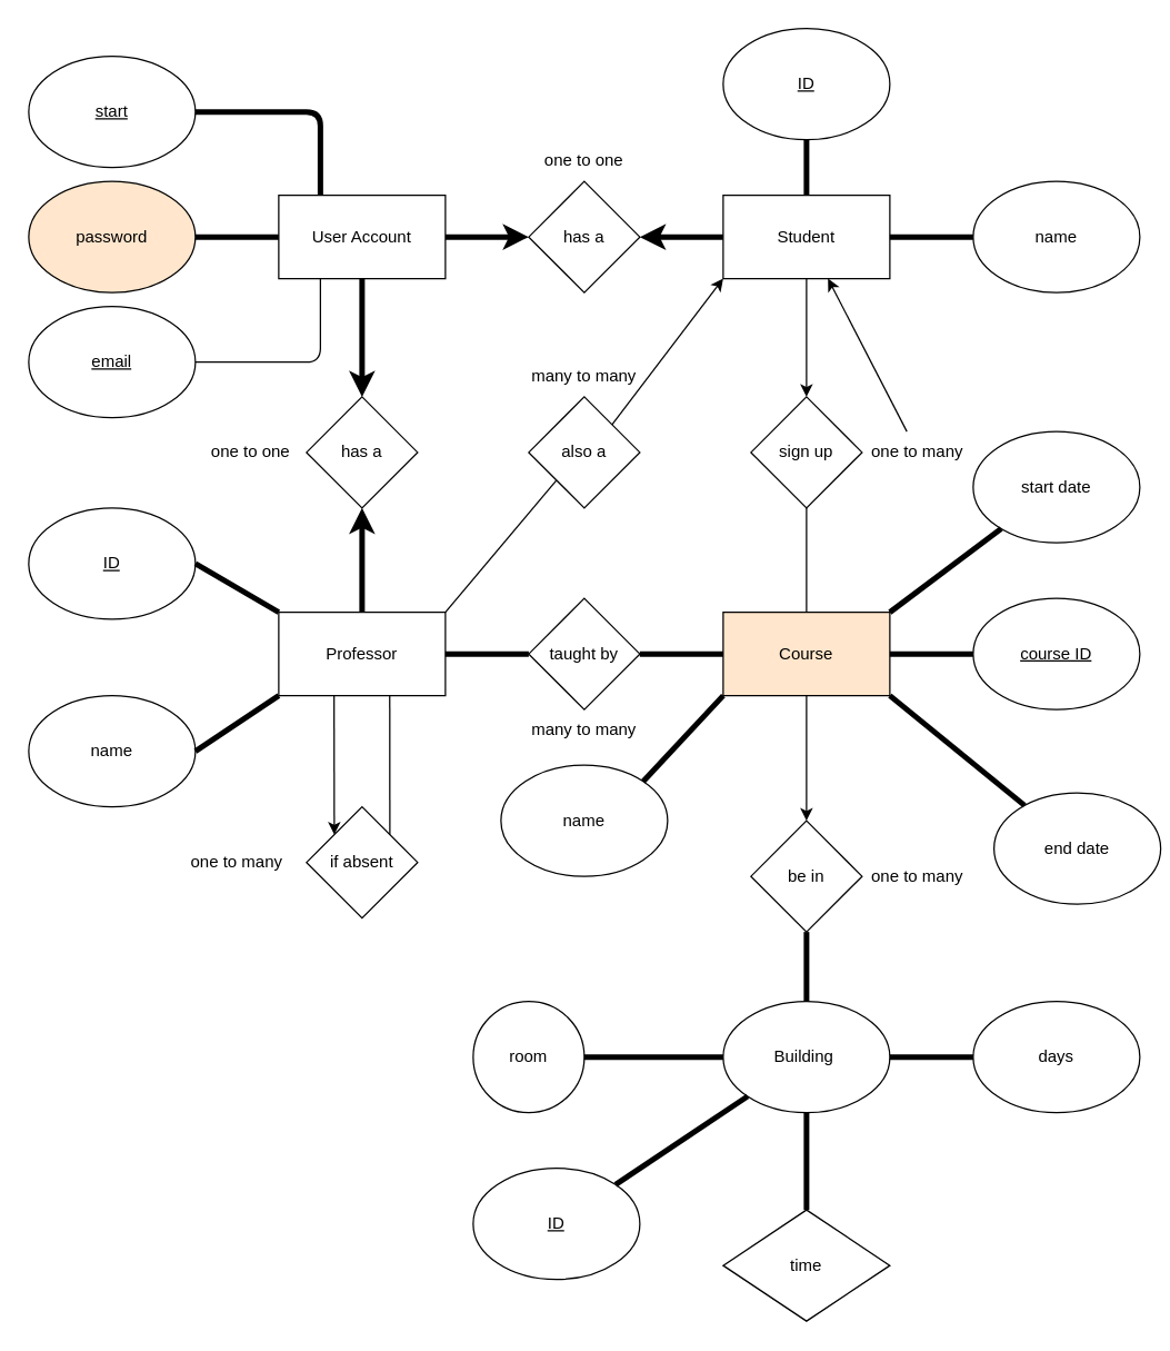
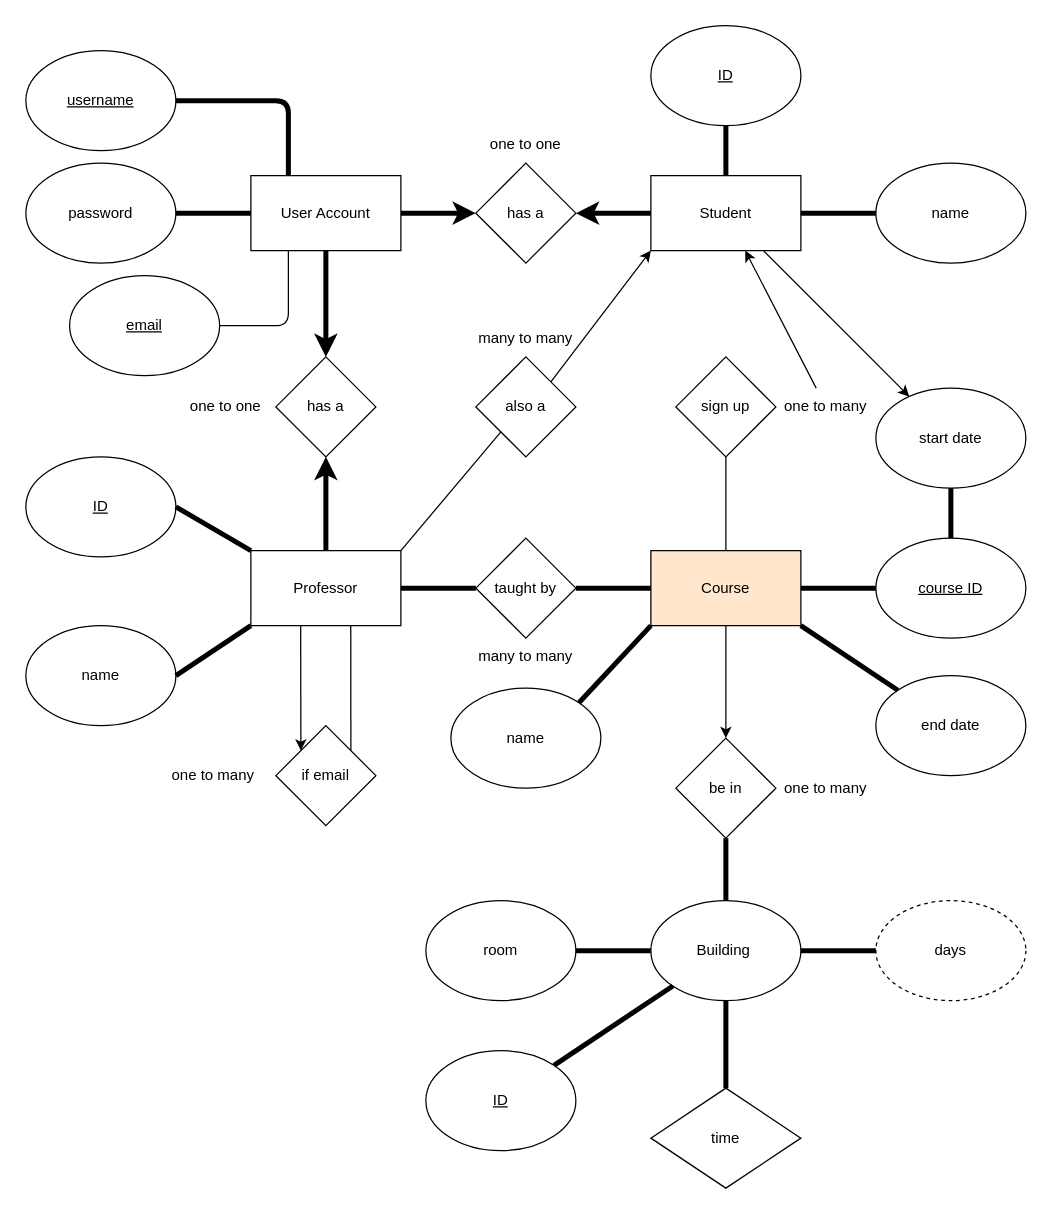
  <mxCell id="0" />
  <mxCell id="1" parent="0" />
  <mxCell id="2" style="edgeStyle=none;html=1;strokeWidth=4;" parent="1" source="4" target="21" edge="1"><mxGeometry relative="1" as="geometry" /></mxCell>
- <mxCell id="3" style="edgeStyle=none;html=1;entryX=0.5;entryY=0;entryDx=0;entryDy=0;strokeWidth=1;" parent="1" source="4" target="24" edge="1"><mxGeometry relative="1" as="geometry" /></mxCell>
+ <mxCell id="3" style="edgeStyle=none;html=1;strokeWidth=1;" parent="1" source="4" target="41" edge="1"><mxGeometry relative="1" as="geometry" /></mxCell>
  <mxCell id="4" value="Student" style="rounded=0;whiteSpace=wrap;html=1;" parent="1" vertex="1"><mxGeometry x="520" y="140" width="120" height="60" as="geometry" /></mxCell>
  <mxCell id="5" style="edgeStyle=none;html=1;entryX=0.5;entryY=0;entryDx=0;entryDy=0;" parent="1" source="6" target="48" edge="1"><mxGeometry relative="1" as="geometry" /></mxCell>
  <mxCell id="6" value="Course" style="rounded=0;whiteSpace=wrap;html=1;fillColor=#ffe6cc;" parent="1" vertex="1"><mxGeometry x="520" y="440" width="120" height="60" as="geometry" /></mxCell>
  <mxCell id="7" style="edgeStyle=none;html=1;entryX=0;entryY=0.5;entryDx=0;entryDy=0;strokeWidth=4;" parent="1" source="9" target="21" edge="1"><mxGeometry relative="1" as="geometry" /></mxCell>
  <mxCell id="8" style="edgeStyle=none;html=1;entryX=0.5;entryY=0;entryDx=0;entryDy=0;strokeWidth=4;" parent="1" source="9" target="58" edge="1"><mxGeometry relative="1" as="geometry" /></mxCell>
  <mxCell id="9" value="User Account" style="rounded=0;whiteSpace=wrap;html=1;" parent="1" vertex="1"><mxGeometry x="200" y="140" width="120" height="60" as="geometry" /></mxCell>
  <mxCell id="10" style="edgeStyle=none;html=1;entryX=0.5;entryY=1;entryDx=0;entryDy=0;strokeWidth=4;" parent="1" source="12" target="58" edge="1"><mxGeometry relative="1" as="geometry" /></mxCell>
  <mxCell id="11" style="edgeStyle=none;html=1;entryX=0;entryY=0;entryDx=0;entryDy=0;strokeWidth=1;exitX=0.332;exitY=1;exitDx=0;exitDy=0;exitPerimeter=0;" parent="1" source="12" target="45" edge="1"><mxGeometry relative="1" as="geometry" /></mxCell>
  <mxCell id="12" value="Professor" style="rounded=0;whiteSpace=wrap;html=1;" parent="1" vertex="1"><mxGeometry x="200" y="440" width="120" height="60" as="geometry" /></mxCell>
- <mxCell id="13" value="&lt;u&gt;start&lt;/u&gt;" style="ellipse;whiteSpace=wrap;html=1;" parent="1" vertex="1"><mxGeometry x="20" y="40" width="120" height="80" as="geometry" /></mxCell>
- <mxCell id="14" value="password" style="ellipse;whiteSpace=wrap;html=1;fillColor=#ffe6cc;" parent="1" vertex="1"><mxGeometry x="20" y="130" width="120" height="80" as="geometry" /></mxCell>
- <mxCell id="15" value="&lt;u&gt;email&lt;/u&gt;" style="ellipse;whiteSpace=wrap;html=1;" parent="1" vertex="1"><mxGeometry x="20" y="220" width="120" height="80" as="geometry" /></mxCell>
+ <mxCell id="13" value="&lt;u&gt;username&lt;/u&gt;" style="ellipse;whiteSpace=wrap;html=1;" parent="1" vertex="1"><mxGeometry x="20" y="40" width="120" height="80" as="geometry" /></mxCell>
+ <mxCell id="14" value="password" style="ellipse;whiteSpace=wrap;html=1;" parent="1" vertex="1"><mxGeometry x="20" y="130" width="120" height="80" as="geometry" /></mxCell>
+ <mxCell id="15" value="&lt;u&gt;email&lt;/u&gt;" style="ellipse;whiteSpace=wrap;html=1;" parent="1" vertex="1"><mxGeometry x="55" y="220" width="120" height="80" as="geometry" /></mxCell>
  <mxCell id="16" value="&lt;u&gt;ID&lt;/u&gt;" style="ellipse;whiteSpace=wrap;html=1;" parent="1" vertex="1"><mxGeometry x="520" y="20" width="120" height="80" as="geometry" /></mxCell>
  <mxCell id="17" value="name" style="ellipse;whiteSpace=wrap;html=1;" parent="1" vertex="1"><mxGeometry x="700" y="130" width="120" height="80" as="geometry" /></mxCell>
  <mxCell id="18" value="" style="endArrow=none;html=1;exitX=1;exitY=0.5;exitDx=0;exitDy=0;entryX=0.25;entryY=0;entryDx=0;entryDy=0;strokeWidth=4;" parent="1" source="13" target="9" edge="1"><mxGeometry width="50" height="50" relative="1" as="geometry"><mxPoint x="200" y="100" as="sourcePoint" /><mxPoint x="250" y="50" as="targetPoint" /><Array as="points"><mxPoint x="230" y="80" /></Array></mxGeometry></mxCell>
  <mxCell id="19" value="" style="endArrow=none;html=1;exitX=1;exitY=0.5;exitDx=0;exitDy=0;entryX=0;entryY=0.5;entryDx=0;entryDy=0;strokeWidth=4;" parent="1" source="14" target="9" edge="1"><mxGeometry width="50" height="50" relative="1" as="geometry"><mxPoint x="200" y="280" as="sourcePoint" /><mxPoint x="250" y="230" as="targetPoint" /></mxGeometry></mxCell>
  <mxCell id="20" value="" style="endArrow=none;html=1;exitX=1;exitY=0.5;exitDx=0;exitDy=0;entryX=0.25;entryY=1;entryDx=0;entryDy=0;" parent="1" source="15" target="9" edge="1"><mxGeometry width="50" height="50" relative="1" as="geometry"><mxPoint x="230" y="300" as="sourcePoint" /><mxPoint x="280" y="250" as="targetPoint" /><Array as="points"><mxPoint x="230" y="260" /></Array></mxGeometry></mxCell>
  <mxCell id="21" value="has a" style="rhombus;whiteSpace=wrap;html=1;" parent="1" vertex="1"><mxGeometry x="380" y="130" width="80" height="80" as="geometry" /></mxCell>
  <mxCell id="22" value="" style="endArrow=none;html=1;strokeWidth=4;entryX=0.5;entryY=1;entryDx=0;entryDy=0;exitX=0.5;exitY=0;exitDx=0;exitDy=0;" parent="1" source="4" target="16" edge="1"><mxGeometry width="50" height="50" relative="1" as="geometry"><mxPoint x="490" y="330" as="sourcePoint" /><mxPoint x="540" y="280" as="targetPoint" /></mxGeometry></mxCell>
  <mxCell id="23" value="" style="endArrow=none;html=1;strokeWidth=4;entryX=0;entryY=0.5;entryDx=0;entryDy=0;exitX=1;exitY=0.5;exitDx=0;exitDy=0;" parent="1" source="4" target="17" edge="1"><mxGeometry width="50" height="50" relative="1" as="geometry"><mxPoint x="650" y="290" as="sourcePoint" /><mxPoint x="700" y="240" as="targetPoint" /></mxGeometry></mxCell>
  <mxCell id="24" value="sign up" style="rhombus;whiteSpace=wrap;html=1;" parent="1" vertex="1"><mxGeometry x="540" y="285" width="80" height="80" as="geometry" /></mxCell>
  <mxCell id="25" value="" style="endArrow=none;html=1;strokeWidth=1;entryX=0.5;entryY=1;entryDx=0;entryDy=0;exitX=0.5;exitY=0;exitDx=0;exitDy=0;" parent="1" source="6" target="24" edge="1"><mxGeometry width="50" height="50" relative="1" as="geometry"><mxPoint x="380" y="420" as="sourcePoint" /><mxPoint x="430" y="370" as="targetPoint" /></mxGeometry></mxCell>
  <mxCell id="26" value="&lt;u&gt;course ID&lt;/u&gt;" style="ellipse;whiteSpace=wrap;html=1;" parent="1" vertex="1"><mxGeometry x="700" y="430" width="120" height="80" as="geometry" /></mxCell>
  <mxCell id="27" value="" style="endArrow=none;html=1;strokeWidth=4;entryX=0;entryY=0.5;entryDx=0;entryDy=0;exitX=1;exitY=0.5;exitDx=0;exitDy=0;" parent="1" source="6" target="26" edge="1"><mxGeometry width="50" height="50" relative="1" as="geometry"><mxPoint x="620" y="570" as="sourcePoint" /><mxPoint x="670" y="520" as="targetPoint" /></mxGeometry></mxCell>
  <mxCell id="28" value="Building&amp;nbsp;" style="ellipse;whiteSpace=wrap;html=1;" parent="1" vertex="1"><mxGeometry x="520" y="720" width="120" height="80" as="geometry" /></mxCell>
  <mxCell id="29" value="taught by" style="rhombus;whiteSpace=wrap;html=1;" parent="1" vertex="1"><mxGeometry x="380" y="430" width="80" height="80" as="geometry" /></mxCell>
  <mxCell id="30" value="" style="endArrow=none;html=1;strokeWidth=4;endSize=6;startSize=6;entryX=0.5;entryY=1;entryDx=0;entryDy=0;exitX=0.5;exitY=0;exitDx=0;exitDy=0;" parent="1" source="28" target="48" edge="1"><mxGeometry width="50" height="50" relative="1" as="geometry"><mxPoint x="400" y="610" as="sourcePoint" /><mxPoint x="450" y="560" as="targetPoint" /></mxGeometry></mxCell>
  <mxCell id="31" value="name" style="ellipse;whiteSpace=wrap;html=1;" parent="1" vertex="1"><mxGeometry x="360" y="550" width="120" height="80" as="geometry" /></mxCell>
  <mxCell id="32" value="" style="endArrow=none;html=1;strokeWidth=4;exitX=1;exitY=0;exitDx=0;exitDy=0;endSize=6;startSize=6;entryX=0;entryY=1;entryDx=0;entryDy=0;" parent="1" source="31" target="6" edge="1"><mxGeometry width="50" height="50" relative="1" as="geometry"><mxPoint x="250.86" y="640" as="sourcePoint" /><mxPoint x="479.131" y="530" as="targetPoint" /></mxGeometry></mxCell>
  <mxCell id="33" value="" style="endArrow=none;html=1;strokeWidth=4;startSize=6;endSize=6;exitX=1;exitY=0.5;exitDx=0;exitDy=0;entryX=0;entryY=0.5;entryDx=0;entryDy=0;" parent="1" source="12" target="29" edge="1"><mxGeometry width="50" height="50" relative="1" as="geometry"><mxPoint x="250" y="570" as="sourcePoint" /><mxPoint x="370" y="510" as="targetPoint" /></mxGeometry></mxCell>
  <mxCell id="34" value="" style="endArrow=none;html=1;strokeWidth=4;startSize=6;endSize=6;entryX=0;entryY=0.5;entryDx=0;entryDy=0;exitX=1;exitY=0.5;exitDx=0;exitDy=0;" parent="1" source="29" target="6" edge="1"><mxGeometry width="50" height="50" relative="1" as="geometry"><mxPoint x="470" y="510" as="sourcePoint" /><mxPoint x="420" y="530" as="targetPoint" /></mxGeometry></mxCell>
  <mxCell id="35" value="name" style="ellipse;whiteSpace=wrap;html=1;" parent="1" vertex="1"><mxGeometry x="20" y="500" width="120" height="80" as="geometry" /></mxCell>
  <mxCell id="36" value="" style="endArrow=none;html=1;strokeWidth=4;startSize=6;endSize=6;entryX=0;entryY=1;entryDx=0;entryDy=0;exitX=1;exitY=0.5;exitDx=0;exitDy=0;" parent="1" source="35" target="12" edge="1"><mxGeometry width="50" height="50" relative="1" as="geometry"><mxPoint x="120" y="600" as="sourcePoint" /><mxPoint x="170" y="550" as="targetPoint" /></mxGeometry></mxCell>
  <mxCell id="37" value="one to one" style="text;html=1;strokeColor=none;fillColor=none;align=center;verticalAlign=middle;whiteSpace=wrap;rounded=0;" parent="1" vertex="1"><mxGeometry x="390" y="100" width="60" height="30" as="geometry" /></mxCell>
  <mxCell id="38" value="" style="edgeStyle=none;html=1;" parent="1" source="39" target="4" edge="1"><mxGeometry relative="1" as="geometry" /></mxCell>
  <mxCell id="39" value="one to many" style="text;html=1;strokeColor=none;fillColor=none;align=center;verticalAlign=middle;whiteSpace=wrap;rounded=0;" parent="1" vertex="1"><mxGeometry x="620" y="310" width="80" height="30" as="geometry" /></mxCell>
  <mxCell id="40" value="many to many" style="text;html=1;strokeColor=none;fillColor=none;align=center;verticalAlign=middle;whiteSpace=wrap;rounded=0;" parent="1" vertex="1"><mxGeometry x="380" y="510" width="80" height="30" as="geometry" /></mxCell>
  <mxCell id="41" value="start date" style="ellipse;whiteSpace=wrap;html=1;" parent="1" vertex="1"><mxGeometry x="700" y="310" width="120" height="80" as="geometry" /></mxCell>
- <mxCell id="42" value="" style="endArrow=none;html=1;strokeWidth=4;endSize=6;startSize=6;entryX=1;entryY=0;entryDx=0;entryDy=0;" parent="1" source="41" target="6" edge="1"><mxGeometry width="50" height="50" relative="1" as="geometry"><mxPoint x="400" y="395" as="sourcePoint" /><mxPoint x="640" y="285" as="targetPoint" /></mxGeometry></mxCell>
+ <mxCell id="42" value="" style="endArrow=none;html=1;strokeWidth=4;endSize=6;startSize=6;" parent="1" source="41" target="26" edge="1"><mxGeometry width="50" height="50" relative="1" as="geometry"><mxPoint x="400" y="395" as="sourcePoint" /><mxPoint x="640" y="285" as="targetPoint" /></mxGeometry></mxCell>
  <mxCell id="43" value="&lt;u&gt;ID&lt;/u&gt;" style="ellipse;whiteSpace=wrap;html=1;" parent="1" vertex="1"><mxGeometry x="20" y="365" width="120" height="80" as="geometry" /></mxCell>
  <mxCell id="44" value="" style="endArrow=none;html=1;strokeWidth=4;startSize=6;endSize=6;entryX=0;entryY=0;entryDx=0;entryDy=0;exitX=1;exitY=0.5;exitDx=0;exitDy=0;" parent="1" source="43" target="12" edge="1"><mxGeometry width="50" height="50" relative="1" as="geometry"><mxPoint x="300" y="450" as="sourcePoint" /><mxPoint x="380" y="320" as="targetPoint" /></mxGeometry></mxCell>
- <mxCell id="45" value="if absent" style="rhombus;whiteSpace=wrap;html=1;" parent="1" vertex="1"><mxGeometry x="220" y="580" width="80" height="80" as="geometry" /></mxCell>
+ <mxCell id="45" value="if email" style="rhombus;whiteSpace=wrap;html=1;" parent="1" vertex="1"><mxGeometry x="220" y="580" width="80" height="80" as="geometry" /></mxCell>
  <mxCell id="46" value="one to many" style="text;html=1;strokeColor=none;fillColor=none;align=center;verticalAlign=middle;whiteSpace=wrap;rounded=0;" parent="1" vertex="1"><mxGeometry x="130" y="605" width="80" height="30" as="geometry" /></mxCell>
  <mxCell id="47" value="" style="endArrow=none;html=1;exitX=1;exitY=0;exitDx=0;exitDy=0;entryX=0.666;entryY=1.002;entryDx=0;entryDy=0;entryPerimeter=0;" parent="1" source="45" target="12" edge="1"><mxGeometry width="50" height="50" relative="1" as="geometry"><mxPoint x="240" y="570" as="sourcePoint" /><mxPoint x="280" y="510" as="targetPoint" /></mxGeometry></mxCell>
  <mxCell id="48" value="be in" style="rhombus;whiteSpace=wrap;html=1;" parent="1" vertex="1"><mxGeometry x="540" y="590" width="80" height="80" as="geometry" /></mxCell>
  <mxCell id="49" value="one to many" style="text;html=1;strokeColor=none;fillColor=none;align=center;verticalAlign=middle;whiteSpace=wrap;rounded=0;" parent="1" vertex="1"><mxGeometry x="620" y="615" width="80" height="30" as="geometry" /></mxCell>
- <mxCell id="50" value="room" style="ellipse;whiteSpace=wrap;html=1;" parent="1" vertex="1"><mxGeometry x="340" y="720" width="80" height="80" as="geometry" /></mxCell>
+ <mxCell id="50" value="room" style="ellipse;whiteSpace=wrap;html=1;" parent="1" vertex="1"><mxGeometry x="340" y="720" width="120" height="80" as="geometry" /></mxCell>
  <mxCell id="51" value="" style="endArrow=none;html=1;entryX=0;entryY=0.5;entryDx=0;entryDy=0;strokeWidth=4;" parent="1" source="50" target="28" edge="1"><mxGeometry width="50" height="50" relative="1" as="geometry"><mxPoint x="450" y="830" as="sourcePoint" /><mxPoint x="550" y="770" as="targetPoint" /></mxGeometry></mxCell>
- <mxCell id="52" value="days" style="ellipse;whiteSpace=wrap;html=1;" parent="1" vertex="1"><mxGeometry x="700" y="720" width="120" height="80" as="geometry" /></mxCell>
+ <mxCell id="52" value="days" style="ellipse;whiteSpace=wrap;html=1;dashed=1;" parent="1" vertex="1"><mxGeometry x="700" y="720" width="120" height="80" as="geometry" /></mxCell>
  <mxCell id="53" value="" style="endArrow=none;html=1;entryX=1;entryY=0.5;entryDx=0;entryDy=0;exitX=0;exitY=0.5;exitDx=0;exitDy=0;strokeWidth=4;" parent="1" source="52" target="28" edge="1"><mxGeometry width="50" height="50" relative="1" as="geometry"><mxPoint x="550" y="740" as="sourcePoint" /><mxPoint x="650" y="680" as="targetPoint" /></mxGeometry></mxCell>
  <mxCell id="54" value="time" style="rhombus;whiteSpace=wrap;html=1;" parent="1" vertex="1"><mxGeometry x="520" y="870" width="120" height="80" as="geometry" /></mxCell>
  <mxCell id="55" value="" style="endArrow=none;html=1;entryX=0.5;entryY=1;entryDx=0;entryDy=0;strokeWidth=4;" parent="1" source="54" target="28" edge="1"><mxGeometry width="50" height="50" relative="1" as="geometry"><mxPoint x="540" y="830" as="sourcePoint" /><mxPoint x="640" y="770" as="targetPoint" /></mxGeometry></mxCell>
- <mxCell id="56" value="end date" style="ellipse;whiteSpace=wrap;html=1;" parent="1" vertex="1"><mxGeometry x="715" y="570" width="120" height="80" as="geometry" /></mxCell>
+ <mxCell id="56" value="end date" style="ellipse;whiteSpace=wrap;html=1;" parent="1" vertex="1"><mxGeometry x="700" y="540" width="120" height="80" as="geometry" /></mxCell>
  <mxCell id="57" value="" style="endArrow=none;html=1;strokeWidth=4;endSize=6;startSize=6;entryX=1;entryY=1;entryDx=0;entryDy=0;" parent="1" source="56" target="6" edge="1"><mxGeometry width="50" height="50" relative="1" as="geometry"><mxPoint x="400" y="625" as="sourcePoint" /><mxPoint x="640" y="670" as="targetPoint" /></mxGeometry></mxCell>
  <mxCell id="58" value="has a" style="rhombus;whiteSpace=wrap;html=1;" parent="1" vertex="1"><mxGeometry x="220" y="285" width="80" height="80" as="geometry" /></mxCell>
  <mxCell id="59" value="one to one" style="text;html=1;strokeColor=none;fillColor=none;align=center;verticalAlign=middle;whiteSpace=wrap;rounded=0;" parent="1" vertex="1"><mxGeometry x="150" y="310" width="60" height="30" as="geometry" /></mxCell>
  <mxCell id="60" style="edgeStyle=none;html=1;exitX=1;exitY=0;exitDx=0;exitDy=0;entryX=0;entryY=1;entryDx=0;entryDy=0;" parent="1" source="61" target="4" edge="1"><mxGeometry relative="1" as="geometry" /></mxCell>
  <mxCell id="61" value="also a" style="rhombus;whiteSpace=wrap;html=1;" parent="1" vertex="1"><mxGeometry x="380" y="285" width="80" height="80" as="geometry" /></mxCell>
  <mxCell id="62" value="" style="endArrow=none;html=1;exitX=1;exitY=0;exitDx=0;exitDy=0;entryX=0;entryY=1;entryDx=0;entryDy=0;" parent="1" source="12" target="61" edge="1"><mxGeometry width="50" height="50" relative="1" as="geometry"><mxPoint x="350" y="440" as="sourcePoint" /><mxPoint x="400" y="380" as="targetPoint" /></mxGeometry></mxCell>
  <mxCell id="63" value="many to many" style="text;html=1;strokeColor=none;fillColor=none;align=center;verticalAlign=middle;whiteSpace=wrap;rounded=0;" parent="1" vertex="1"><mxGeometry x="380" y="255" width="80" height="30" as="geometry" /></mxCell>
  <mxCell id="64" value="&lt;u&gt;ID&lt;/u&gt;" style="ellipse;whiteSpace=wrap;html=1;" vertex="1" parent="1"><mxGeometry x="340" y="840" width="120" height="80" as="geometry" /></mxCell>
  <mxCell id="65" value="" style="endArrow=none;html=1;entryX=0;entryY=1;entryDx=0;entryDy=0;strokeWidth=4;" edge="1" parent="1" source="64" target="28"><mxGeometry width="50" height="50" relative="1" as="geometry"><mxPoint x="450" y="950" as="sourcePoint" /><mxPoint x="520" y="880" as="targetPoint" /></mxGeometry></mxCell>
